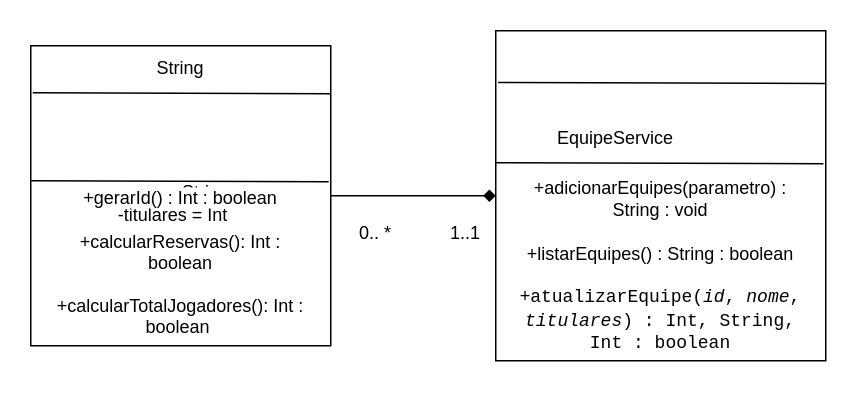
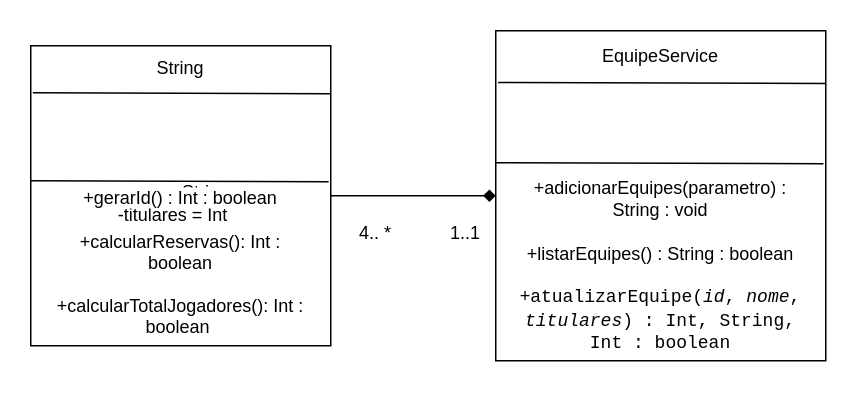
  <mxCell id="0" />
  <mxCell id="1" parent="0" />
  <mxCell id="2" value="" style="group" vertex="1" connectable="0" parent="1"><mxGeometry x="20" y="30" width="200.0" height="200" as="geometry" /></mxCell>
  <mxCell id="3" value="" style="whiteSpace=wrap;html=1;aspect=fixed;" vertex="1" parent="2"><mxGeometry x="2.842e-14" width="200" height="200" as="geometry" /></mxCell>
  <mxCell id="4" value="String" style="text;html=1;strokeColor=none;fillColor=none;align=center;verticalAlign=middle;whiteSpace=wrap;rounded=0;" vertex="1" parent="2"><mxGeometry x="50.0" width="100" height="30" as="geometry" /></mxCell>
  <mxCell id="5" value="" style="endArrow=none;html=1;entryX=1;entryY=0.16;entryDx=0;entryDy=0;entryPerimeter=0;exitX=0.007;exitY=0.157;exitDx=0;exitDy=0;exitPerimeter=0;" edge="1" parent="2" source="3" target="3"><mxGeometry width="50" height="50" relative="1" as="geometry"><mxPoint x="2.842e-14" y="40" as="sourcePoint" /><mxPoint x="50.0" y="-10" as="targetPoint" /></mxGeometry></mxCell>
  <mxCell id="6" value="-nome : String&lt;br&gt;-titulares = Int" style="text;html=1;strokeColor=none;fillColor=none;align=center;verticalAlign=middle;whiteSpace=wrap;rounded=0;" vertex="1" parent="2"><mxGeometry x="50" y="90" width="90" height="30" as="geometry" /></mxCell>
  <mxCell id="7" value="" style="endArrow=none;html=1;entryX=1;entryY=0.16;entryDx=0;entryDy=0;entryPerimeter=0;exitX=0.007;exitY=0.157;exitDx=0;exitDy=0;exitPerimeter=0;" edge="1" parent="2"><mxGeometry width="50" height="50" relative="1" as="geometry"><mxPoint y="90.0" as="sourcePoint" /><mxPoint x="198.6" y="90.6" as="targetPoint" /></mxGeometry></mxCell>
  <mxCell id="8" value="&lt;span style=&quot;background-color: rgb(255, 255, 255);&quot;&gt;&lt;font color=&quot;#000000&quot;&gt;+gerarId() : Int : boolean&lt;br&gt;&lt;br&gt;+calcularReservas(): Int : boolean&lt;br&gt;&lt;br&gt;+calcularTotalJogadores(): Int : boolean&amp;nbsp;&lt;/font&gt;&lt;/span&gt;" style="text;html=1;strokeColor=none;fillColor=none;align=center;verticalAlign=middle;whiteSpace=wrap;rounded=0;" vertex="1" parent="2"><mxGeometry x="10.0" y="130" width="180" height="30" as="geometry" /></mxCell>
  <mxCell id="9" value="" style="group" vertex="1" connectable="0" parent="1"><mxGeometry x="330" y="20" width="220" height="220" as="geometry" /></mxCell>
  <mxCell id="10" value="" style="whiteSpace=wrap;html=1;aspect=fixed;" vertex="1" parent="9"><mxGeometry x="3.126e-14" width="220.0" height="220.0" as="geometry" /></mxCell>
- <mxCell id="11" value="EquipeService" style="text;html=1;strokeColor=none;fillColor=none;align=center;verticalAlign=middle;whiteSpace=wrap;rounded=0;" vertex="1" parent="9"><mxGeometry x="25" y="55" width="110.0" height="33" as="geometry" /></mxCell>
+ <mxCell id="11" value="EquipeService" style="text;html=1;strokeColor=none;fillColor=none;align=center;verticalAlign=middle;whiteSpace=wrap;rounded=0;" vertex="1" parent="9"><mxGeometry x="55.0" width="110.0" height="33" as="geometry" /></mxCell>
  <mxCell id="12" value="" style="endArrow=none;html=1;entryX=1;entryY=0.16;entryDx=0;entryDy=0;entryPerimeter=0;exitX=0.007;exitY=0.157;exitDx=0;exitDy=0;exitPerimeter=0;" edge="1" parent="9" source="10" target="10"><mxGeometry width="50" height="50" relative="1" as="geometry"><mxPoint x="3.126e-14" y="44" as="sourcePoint" /><mxPoint x="55.0" y="-11" as="targetPoint" /></mxGeometry></mxCell>
  <mxCell id="13" value="" style="endArrow=none;html=1;entryX=1;entryY=0.16;entryDx=0;entryDy=0;entryPerimeter=0;exitX=0.007;exitY=0.157;exitDx=0;exitDy=0;exitPerimeter=0;" edge="1" parent="9"><mxGeometry width="50" height="50" relative="1" as="geometry"><mxPoint x="1.251e-13" y="88.0" as="sourcePoint" /><mxPoint x="218.46" y="88.66" as="targetPoint" /></mxGeometry></mxCell>
  <mxCell id="14" value="&lt;font color=&quot;#000000&quot;&gt;&lt;span style=&quot;background-color: rgb(255, 255, 255);&quot;&gt;+adicionarEquipes(parametro) : String : void&lt;br&gt;&lt;/span&gt;&lt;br&gt;&lt;span style=&quot;background-color: rgb(255, 255, 255);&quot;&gt;+listarEquipes() : String : boolean&lt;br&gt;&lt;/span&gt;&lt;br&gt;&lt;span style=&quot;background-color: rgb(255, 255, 255);&quot;&gt;+&lt;font style=&quot;font-size: 12px;&quot;&gt;&lt;span style=&quot;font-family: Consolas, &amp;quot;Courier New&amp;quot;, monospace;&quot;&gt;atualizarEquipe&lt;/span&gt;&lt;span style=&quot;font-family: Consolas, &amp;quot;Courier New&amp;quot;, monospace;&quot;&gt;(&lt;/span&gt;&lt;span style=&quot;font-family: Consolas, &amp;quot;Courier New&amp;quot;, monospace; font-style: italic;&quot;&gt;id&lt;/span&gt;&lt;span style=&quot;font-family: Consolas, &amp;quot;Courier New&amp;quot;, monospace;&quot;&gt;, &lt;/span&gt;&lt;span style=&quot;font-family: Consolas, &amp;quot;Courier New&amp;quot;, monospace; font-style: italic;&quot;&gt;nome&lt;/span&gt;&lt;span style=&quot;font-family: Consolas, &amp;quot;Courier New&amp;quot;, monospace;&quot;&gt;, &lt;/span&gt;&lt;span style=&quot;font-family: Consolas, &amp;quot;Courier New&amp;quot;, monospace; font-style: italic;&quot;&gt;titulares&lt;/span&gt;&lt;span style=&quot;font-family: Consolas, &amp;quot;Courier New&amp;quot;, monospace;&quot;&gt;) : Int, String, Int : boolean&lt;/span&gt;&lt;/font&gt;&lt;/span&gt;&lt;/font&gt;" style="text;html=1;strokeColor=none;fillColor=none;align=center;verticalAlign=middle;whiteSpace=wrap;rounded=0;" vertex="1" parent="9"><mxGeometry x="11.0" y="140" width="198.0" height="33" as="geometry" /></mxCell>
  <mxCell id="15" style="edgeStyle=none;html=1;entryX=0;entryY=0.5;entryDx=0;entryDy=0;fontSize=12;fontColor=#FFFFFF;endArrow=diamond;endFill=1;exitX=1;exitY=0.5;exitDx=0;exitDy=0;strokeColor=#000000;" edge="1" parent="1" source="3" target="10"><mxGeometry relative="1" as="geometry"><mxPoint x="220" y="176" as="sourcePoint" /></mxGeometry></mxCell>
- <mxCell id="16" value="&lt;font color=&quot;#000000&quot;&gt;0.. *&lt;/font&gt;" style="text;html=1;strokeColor=none;fillColor=none;align=center;verticalAlign=middle;whiteSpace=wrap;rounded=0;fontSize=12;fontColor=#FFFFFF;" vertex="1" parent="1"><mxGeometry x="220" y="140" width="60" height="30" as="geometry" /></mxCell>
+ <mxCell id="16" value="&lt;font color=&quot;#000000&quot;&gt;4.. *&lt;/font&gt;" style="text;html=1;strokeColor=none;fillColor=none;align=center;verticalAlign=middle;whiteSpace=wrap;rounded=0;fontSize=12;fontColor=#FFFFFF;" vertex="1" parent="1"><mxGeometry x="220" y="140" width="60" height="30" as="geometry" /></mxCell>
  <mxCell id="17" value="&lt;font color=&quot;#000000&quot;&gt;1..1&lt;/font&gt;" style="text;html=1;align=center;verticalAlign=middle;whiteSpace=wrap;rounded=0;fontSize=12;" vertex="1" parent="1"><mxGeometry x="280" y="140" width="60" height="30" as="geometry" /></mxCell>
